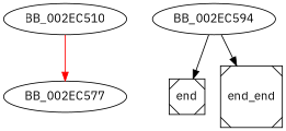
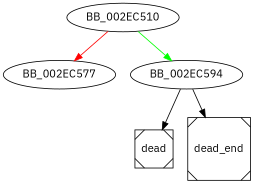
  digraph {
    fontname="IBM Plex Sans"
    node [fontname="IBM Plex Sans"]
    edge [fontname="IBM Plex Sans"]
    BB_002EC510
    BB_002EC577
    BB_002EC594
-   end [shape=Msquare]
-   dead_end [shape=Msquare label=end_end]
+   end [shape=Msquare label=dead]
+   dead_end [shape=Msquare]
    BB_002EC510 -> BB_002EC577 [color=red]
+   BB_002EC510 -> BB_002EC594 [color=green]
    BB_002EC594 -> end
    BB_002EC594 -> dead_end
  }
